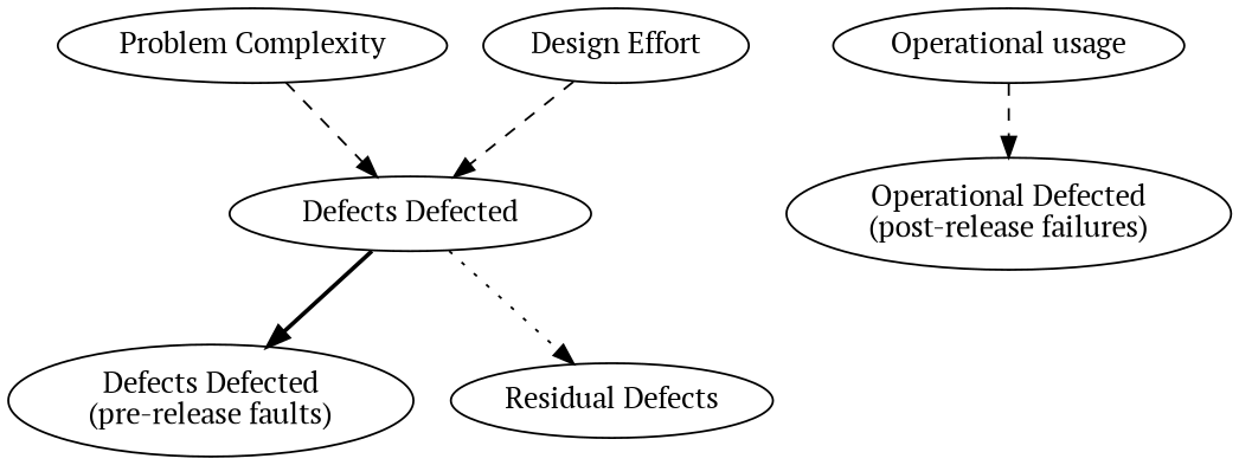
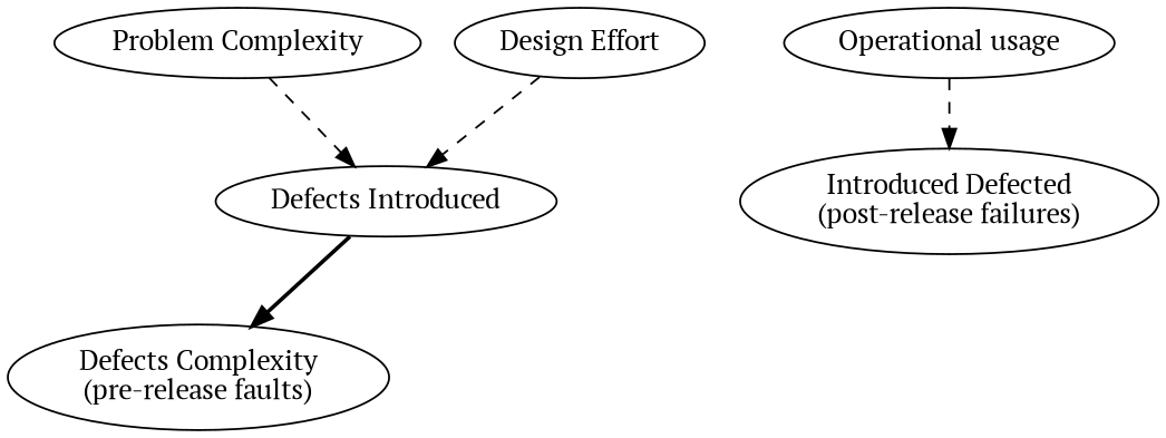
  digraph {
    fontname="PT Serif"
    rankdir=TB
    shape=box
    node [fontname="PT Serif" shape=ellipse]
    edge [fontname="PT Serif" style=dashed]
-   n1 [label="Defects Defected\n(pre-release faults)"]
-   n2 [label="Operational Defected\n(post-release failures)"]
+   n1 [label="Defects Complexity\n(pre-release faults)"]
+   n2 [label="Introduced Defected\n(post-release failures)"]
    "Problem Complexity"
-   "Defects Introduced" [label="Defects Defected"]
-   "Residual Defects"
+   "Defects Introduced"
    "Design Effort"
    "Operational usage"
    "Problem Complexity" -> "Defects Introduced"
    "Defects Introduced" -> n1 [style=bold]
-   "Defects Introduced" -> "Residual Defects" [style=dotted]
    "Design Effort" -> "Defects Introduced"
    "Operational usage" -> n2
  }
